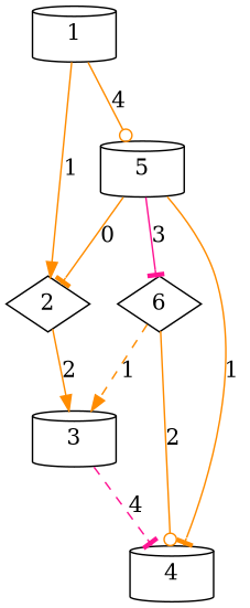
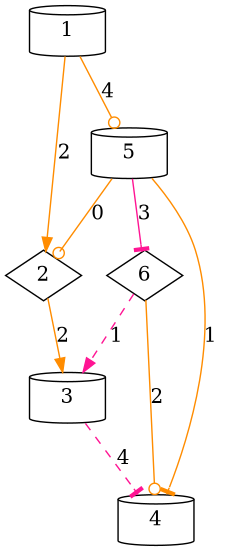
  digraph {
    node [color=black shape=cylinder]
    edge [arrowhead=tee color=darkorange style=solid]
    2 [shape=diamond]
    1
    5
    3
    4
    6 [shape=diamond]
    2 -> 3 [arrowhead=normal label=2]
-   1 -> 2 [arrowhead=normal label=1]
+   1 -> 2 [arrowhead=normal label=2]
    1 -> 5 [arrowhead=odot label=4]
-   5 -> 2 [label=0]
+   5 -> 2 [arrowhead=odot label=0]
    5 -> 4 [label=1]
    5 -> 6 [color=deeppink label=3]
    3 -> 4 [color=deeppink label=4 style=dashed]
-   6 -> 3 [arrowhead=normal label=1 style=dashed]
+   6 -> 3 [arrowhead=normal color=deeppink label=1 style=dashed]
    6 -> 4 [arrowhead=odot label=2]
  }
